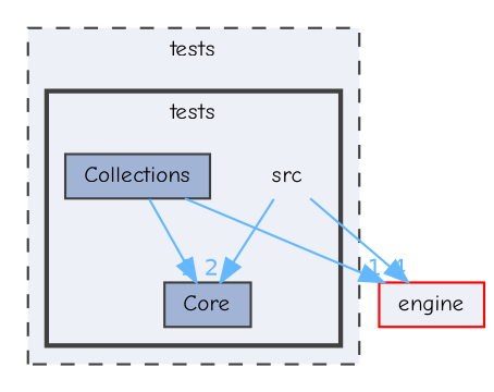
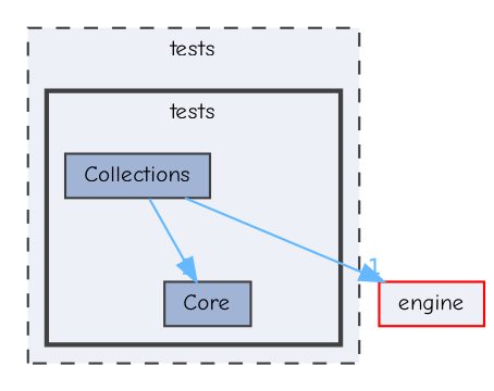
  digraph {
    compound=true
    fontname="Comic Neue"
    node [fontname="Comic Neue" fontsize=10 shape=box color=grey25 fillcolor="#a2b4d6" style=filled]
    edge [color=steelblue1 fontcolor=steelblue1 fontname="Comic Neue" fontsize=10 headlabel=1 labeldistance=1.5 labelfontname=Helvetica labelfontsize=10]
-   n1 [height=0.2 label=src shape=plaintext width=0.4 color="" fillcolor="" style=""]
    n2 [height=0.2 label=Collections width=0.4]
    n3 [height=0.2 label=Core width=0.4]
    n4 [color=red fillcolor="#edf0f7" height=0.2 label=engine width=0.4]
    subgraph cluster_1 {
      bgcolor="#edf0f7"
      fontsize=10
      label=tests
      pencolor=grey25
      style="filled,dashed"
      subgraph cluster_2 {
        bgcolor="#edf0f7"
        fontsize=10
        pencolor=grey25
        style="filled,bold"
-       n1
        n2
        n3
      }
    }
-   n1 -> n3 [headlabel=2]
-   n1 -> n4 [headlabel=4]
    n2 -> n3
    n2 -> n4
  }
